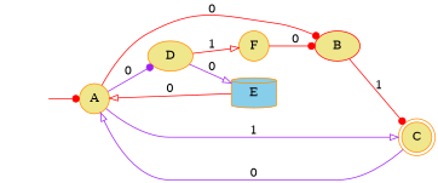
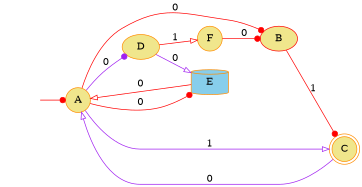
  digraph {
    rankdir=LR
    node [style=filled color=darkorange fillcolor=khaki shape=circle]
    edge [arrowhead=dot color=red]
    S [style=invis color="" fillcolor="" shape=""]
    A
    B [color=red shape=ellipse]
    D [shape=ellipse]
    E [fillcolor=skyblue shape=cylinder]
    C [peripheries=2]
    F
    S -> A
    A -> B [label=0]
    A -> D [color=purple label=0]
+   A -> E [label=0]
    A -> C [arrowhead=onormal color=purple label=1]
    B -> C [label=1]
    D -> E [arrowhead=onormal color=purple label=0]
    D -> F [arrowhead=onormal label=1]
    E -> A [arrowhead=onormal label=0]
    C -> A [arrowhead=onormal color=purple label=0]
    F -> B [label=0]
  }
